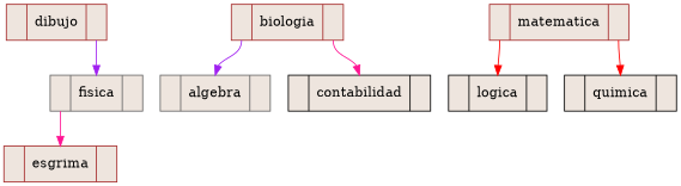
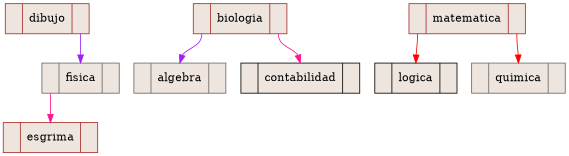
  digraph {
    rankdir=TB
    node [color=brown fillcolor=seashell2 shape=record style=filled]
    edge [color=purple headport=f1 tailport=f2]
    n1 [label="<f0> |<f1> dibujo|<f2>"]
    n2 [color=gray40 label="<f0> |<f1> fisica|<f2>"]
    n3 [label="<f0> |<f1> biologia|<f2>"]
    n4 [color=gray40 label="<f0> |<f1> algebra|<f2>"]
    n5 [color=black label="<f0> |<f1> contabilidad|<f2>"]
    n6 [label="<f0> |<f1> esgrima|<f2>"]
    n7 [label="<f0> |<f1> matematica|<f2>"]
    n8 [color=black label="<f0> |<f1> logica|<f2>"]
-   n9 [color=black label="<f0> |<f1> quimica|<f2>"]
+   n9 [color=gray40 label="<f0> |<f1> quimica|<f2>"]
    n1 -> n2
    n2 -> n6 [color=deeppink tailport=f0]
    n3 -> n4 [tailport=f0]
    n3 -> n5 [color=deeppink]
    n7 -> n8 [color=red tailport=f0]
    n7 -> n9 [color=red]
  }
